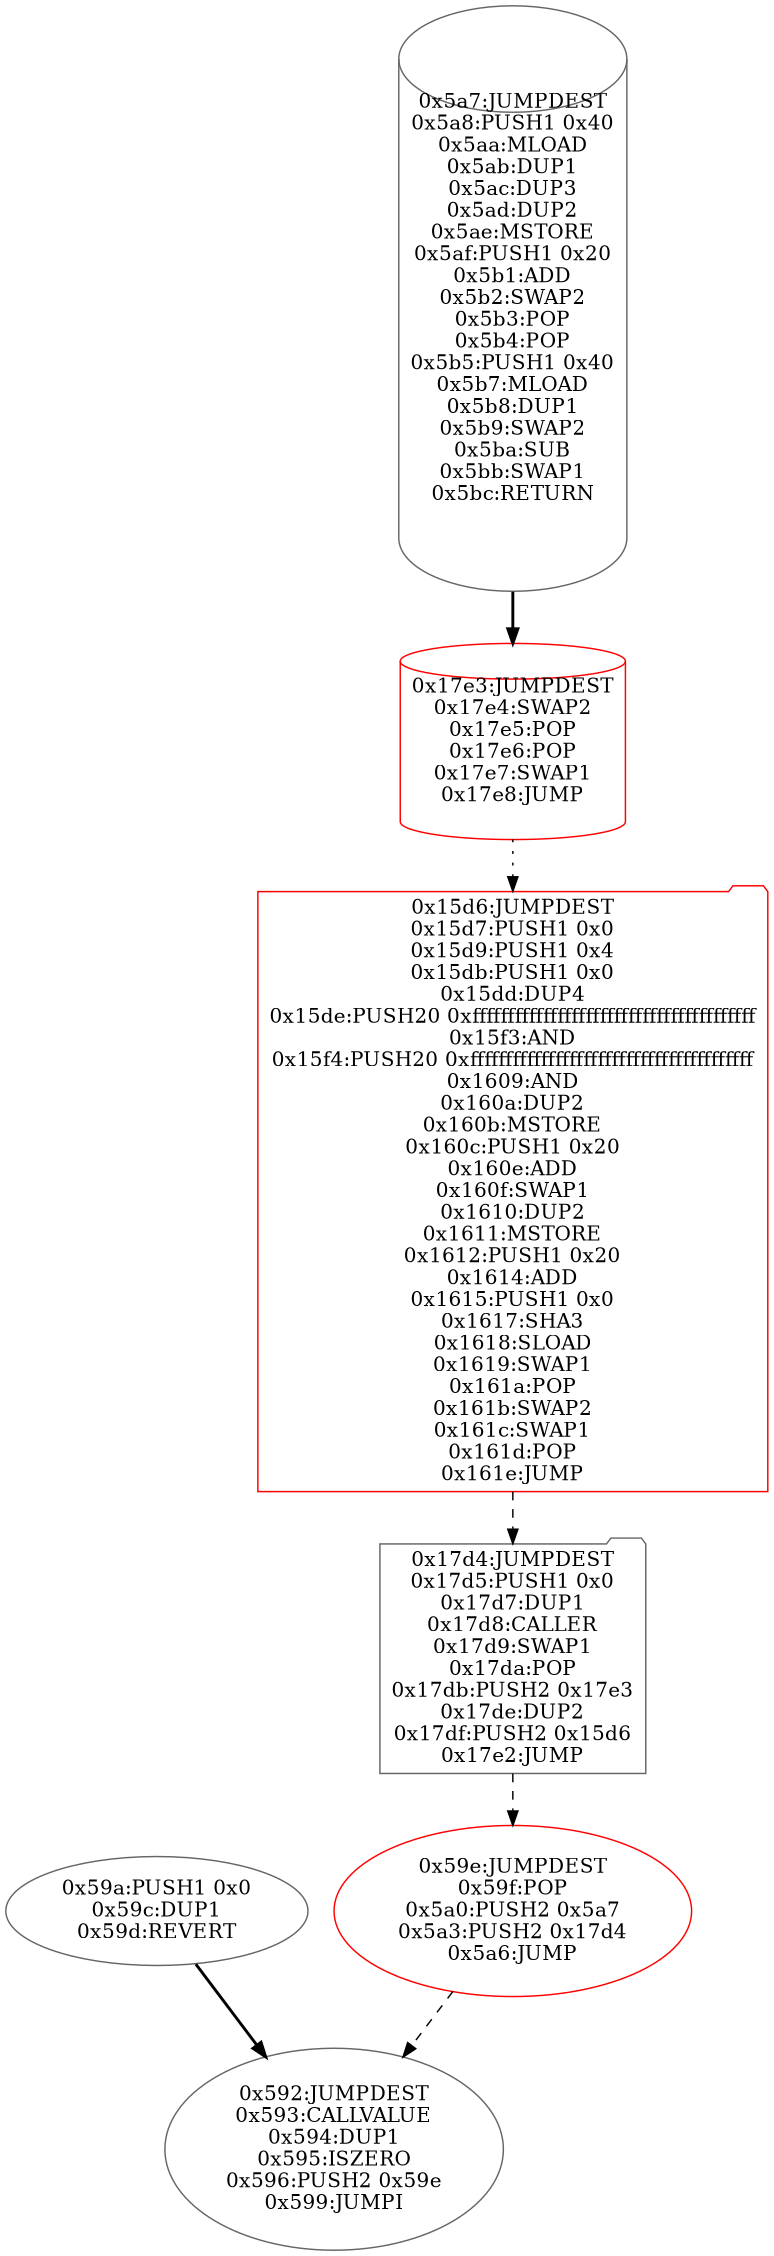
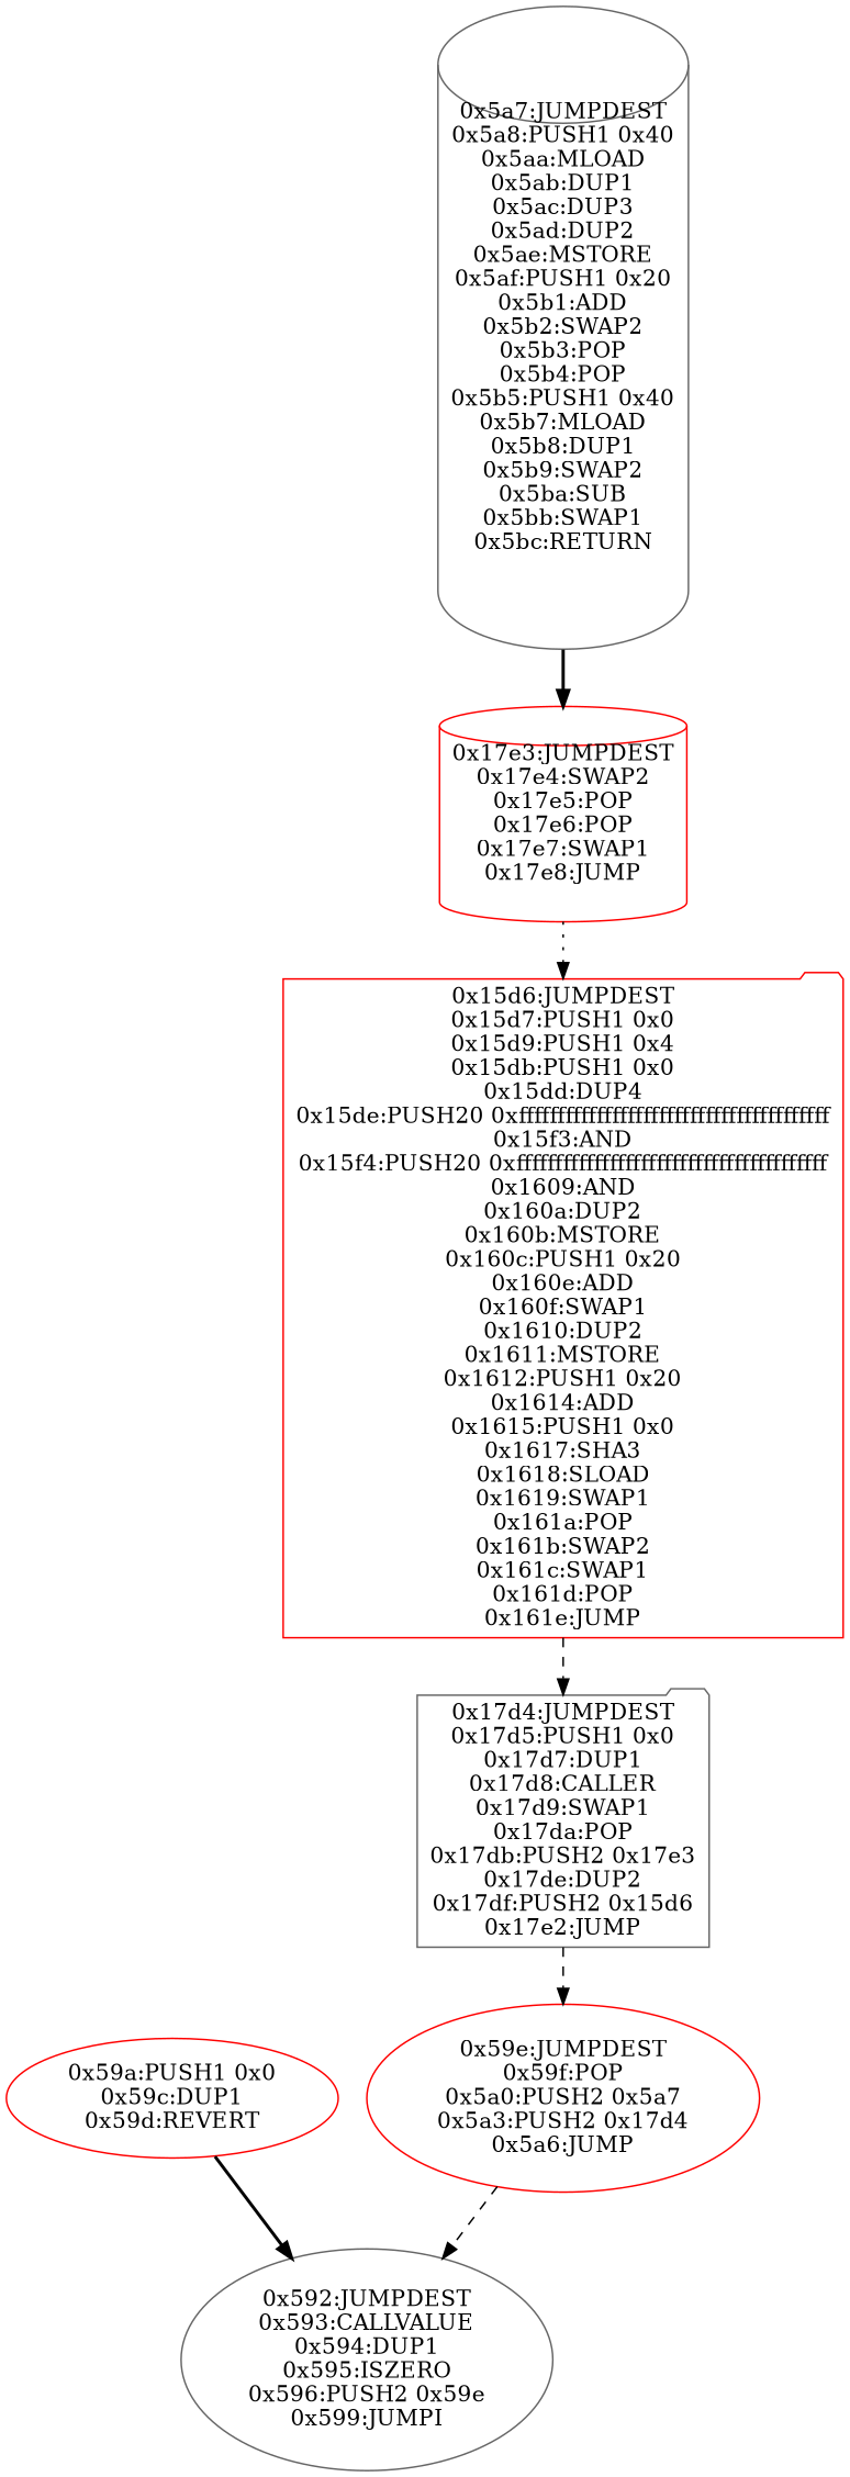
  digraph {
    node [color=red shape=ellipse]
    edge [style=dashed]
    n1 [label="0x592:JUMPDEST\n0x593:CALLVALUE\n0x594:DUP1\n0x595:ISZERO\n0x596:PUSH2 0x59e\n0x599:JUMPI" color=gray40]
-   n2 [label="0x59a:PUSH1 0x0\n0x59c:DUP1\n0x59d:REVERT" color=gray40]
+   n2 [label="0x59a:PUSH1 0x0\n0x59c:DUP1\n0x59d:REVERT"]
    n3 [label="0x59e:JUMPDEST\n0x59f:POP\n0x5a0:PUSH2 0x5a7\n0x5a3:PUSH2 0x17d4\n0x5a6:JUMP"]
    n4 [label="0x17d4:JUMPDEST\n0x17d5:PUSH1 0x0\n0x17d7:DUP1\n0x17d8:CALLER\n0x17d9:SWAP1\n0x17da:POP\n0x17db:PUSH2 0x17e3\n0x17de:DUP2\n0x17df:PUSH2 0x15d6\n0x17e2:JUMP" color=gray40 shape=folder]
    n5 [label="0x15d6:JUMPDEST\n0x15d7:PUSH1 0x0\n0x15d9:PUSH1 0x4\n0x15db:PUSH1 0x0\n0x15dd:DUP4\n0x15de:PUSH20 0xffffffffffffffffffffffffffffffffffffffff\n0x15f3:AND\n0x15f4:PUSH20 0xffffffffffffffffffffffffffffffffffffffff\n0x1609:AND\n0x160a:DUP2\n0x160b:MSTORE\n0x160c:PUSH1 0x20\n0x160e:ADD\n0x160f:SWAP1\n0x1610:DUP2\n0x1611:MSTORE\n0x1612:PUSH1 0x20\n0x1614:ADD\n0x1615:PUSH1 0x0\n0x1617:SHA3\n0x1618:SLOAD\n0x1619:SWAP1\n0x161a:POP\n0x161b:SWAP2\n0x161c:SWAP1\n0x161d:POP\n0x161e:JUMP" shape=folder]
    n6 [label="0x17e3:JUMPDEST\n0x17e4:SWAP2\n0x17e5:POP\n0x17e6:POP\n0x17e7:SWAP1\n0x17e8:JUMP" shape=cylinder]
    n7 [label="0x5a7:JUMPDEST\n0x5a8:PUSH1 0x40\n0x5aa:MLOAD\n0x5ab:DUP1\n0x5ac:DUP3\n0x5ad:DUP2\n0x5ae:MSTORE\n0x5af:PUSH1 0x20\n0x5b1:ADD\n0x5b2:SWAP2\n0x5b3:POP\n0x5b4:POP\n0x5b5:PUSH1 0x40\n0x5b7:MLOAD\n0x5b8:DUP1\n0x5b9:SWAP2\n0x5ba:SUB\n0x5bb:SWAP1\n0x5bc:RETURN" color=gray40 shape=cylinder]
    n2 -> n1 [style=bold]
    n3 -> n1
    n4 -> n3
    n5 -> n4
    n6 -> n5 [style=dotted]
    n7 -> n6 [style=bold]
  }
